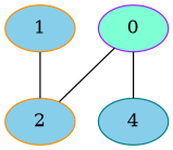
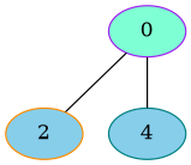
  graph {
    node [color=darkorange fillcolor=skyblue style=filled]
    0 [color=purple fillcolor=aquamarine]
    2
    4 [color=teal]
-   1
    0 -- 2
    0 -- 4
-   1 -- 2
  }
